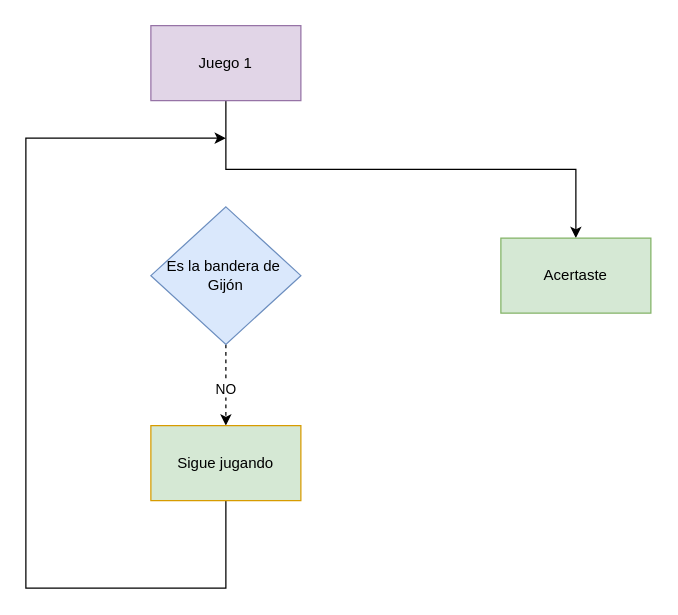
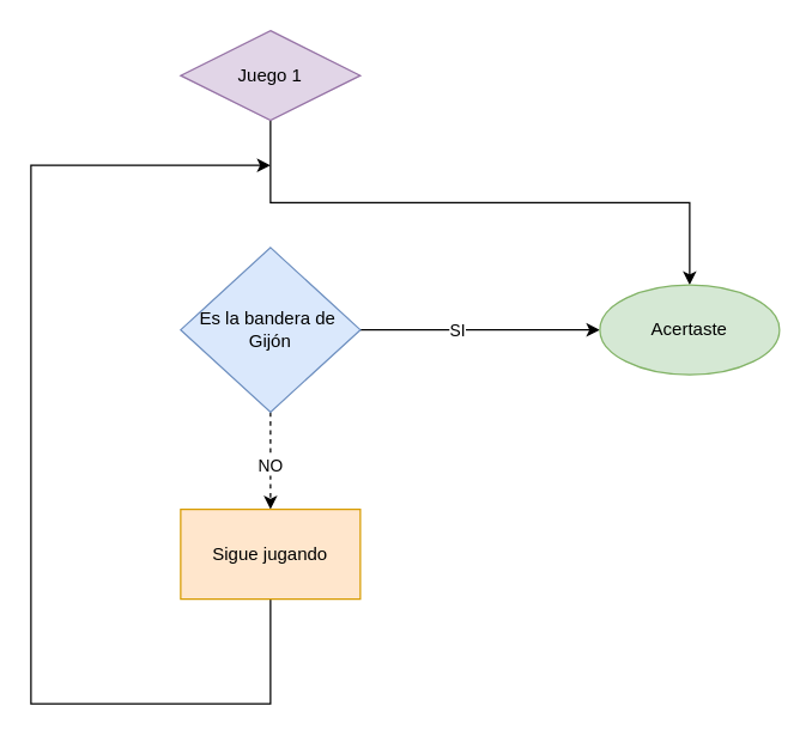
  <mxCell id="0" />
  <mxCell id="1" parent="0" />
  <mxCell id="2" style="edgeStyle=orthogonalEdgeStyle;rounded=0;orthogonalLoop=1;jettySize=auto;html=1;exitX=0.5;exitY=1;exitDx=0;exitDy=0;" parent="1" source="3" target="11" edge="1"><mxGeometry relative="1" as="geometry" /></mxCell>
- <mxCell id="3" value="Juego 1" style="rounded=0;whiteSpace=wrap;html=1;fillColor=#e1d5e7;strokeColor=#9673a6;" parent="1" vertex="1"><mxGeometry x="120" y="20" width="120" height="60" as="geometry" /></mxCell>
+ <mxCell id="3" value="Juego 1" style="rhombus;whiteSpace=wrap;html=1;fillColor=#e1d5e7;strokeColor=#9673a6;" parent="1" vertex="1"><mxGeometry x="120" y="20" width="120" height="60" as="geometry" /></mxCell>
  <mxCell id="4" style="edgeStyle=orthogonalEdgeStyle;rounded=0;orthogonalLoop=1;jettySize=auto;html=1;exitX=0.5;exitY=1;exitDx=0;exitDy=0;dashed=1;" parent="1" source="8" target="10" edge="1"><mxGeometry relative="1" as="geometry" /></mxCell>
  <mxCell id="5" value="NO" style="edgeLabel;html=1;align=center;verticalAlign=middle;resizable=0;points=[];" parent="4" vertex="1" connectable="0"><mxGeometry x="0.075" y="5" relative="1" as="geometry"><mxPoint x="-6" as="offset" /></mxGeometry></mxCell>
+ <mxCell id="6" style="edgeStyle=orthogonalEdgeStyle;rounded=0;orthogonalLoop=1;jettySize=auto;html=1;exitX=1;exitY=0.5;exitDx=0;exitDy=0;entryX=0;entryY=0.5;entryDx=0;entryDy=0;" parent="1" source="8" target="11" edge="1"><mxGeometry relative="1" as="geometry" /></mxCell>
+ <mxCell id="7" value="SI" style="edgeLabel;html=1;align=center;verticalAlign=middle;resizable=0;points=[];" parent="6" vertex="1" connectable="0"><mxGeometry x="-0.2" relative="1" as="geometry"><mxPoint as="offset" /></mxGeometry></mxCell>
  <mxCell id="8" value="Es la bandera de&amp;nbsp;&lt;br&gt;Gijón" style="rhombus;whiteSpace=wrap;html=1;fillColor=#dae8fc;strokeColor=#6c8ebf;" parent="1" vertex="1"><mxGeometry x="120" y="165" width="120" height="110" as="geometry" /></mxCell>
  <mxCell id="9" style="edgeStyle=orthogonalEdgeStyle;rounded=0;orthogonalLoop=1;jettySize=auto;html=1;exitX=0.5;exitY=1;exitDx=0;exitDy=0;" parent="1" source="10" edge="1"><mxGeometry relative="1" as="geometry"><mxPoint x="180" y="110" as="targetPoint" /><Array as="points"><mxPoint x="180" y="470" /><mxPoint x="20" y="470" /><mxPoint x="20" y="110" /></Array></mxGeometry></mxCell>
- <mxCell id="10" value="Sigue jugando" style="rounded=0;whiteSpace=wrap;html=1;fillColor=#d5e8d4;strokeColor=#d79b00;" parent="1" vertex="1"><mxGeometry x="120" y="340" width="120" height="60" as="geometry" /></mxCell>
- <mxCell id="11" value="Acertaste" style="rounded=0;whiteSpace=wrap;html=1;fillColor=#d5e8d4;strokeColor=#82b366;" parent="1" vertex="1"><mxGeometry x="400" y="190" width="120" height="60" as="geometry" /></mxCell>
+ <mxCell id="10" value="Sigue jugando" style="rounded=0;whiteSpace=wrap;html=1;fillColor=#ffe6cc;strokeColor=#d79b00;" parent="1" vertex="1"><mxGeometry x="120" y="340" width="120" height="60" as="geometry" /></mxCell>
+ <mxCell id="11" value="Acertaste" style="ellipse;whiteSpace=wrap;html=1;fillColor=#d5e8d4;strokeColor=#82b366;" parent="1" vertex="1"><mxGeometry x="400" y="190" width="120" height="60" as="geometry" /></mxCell>
